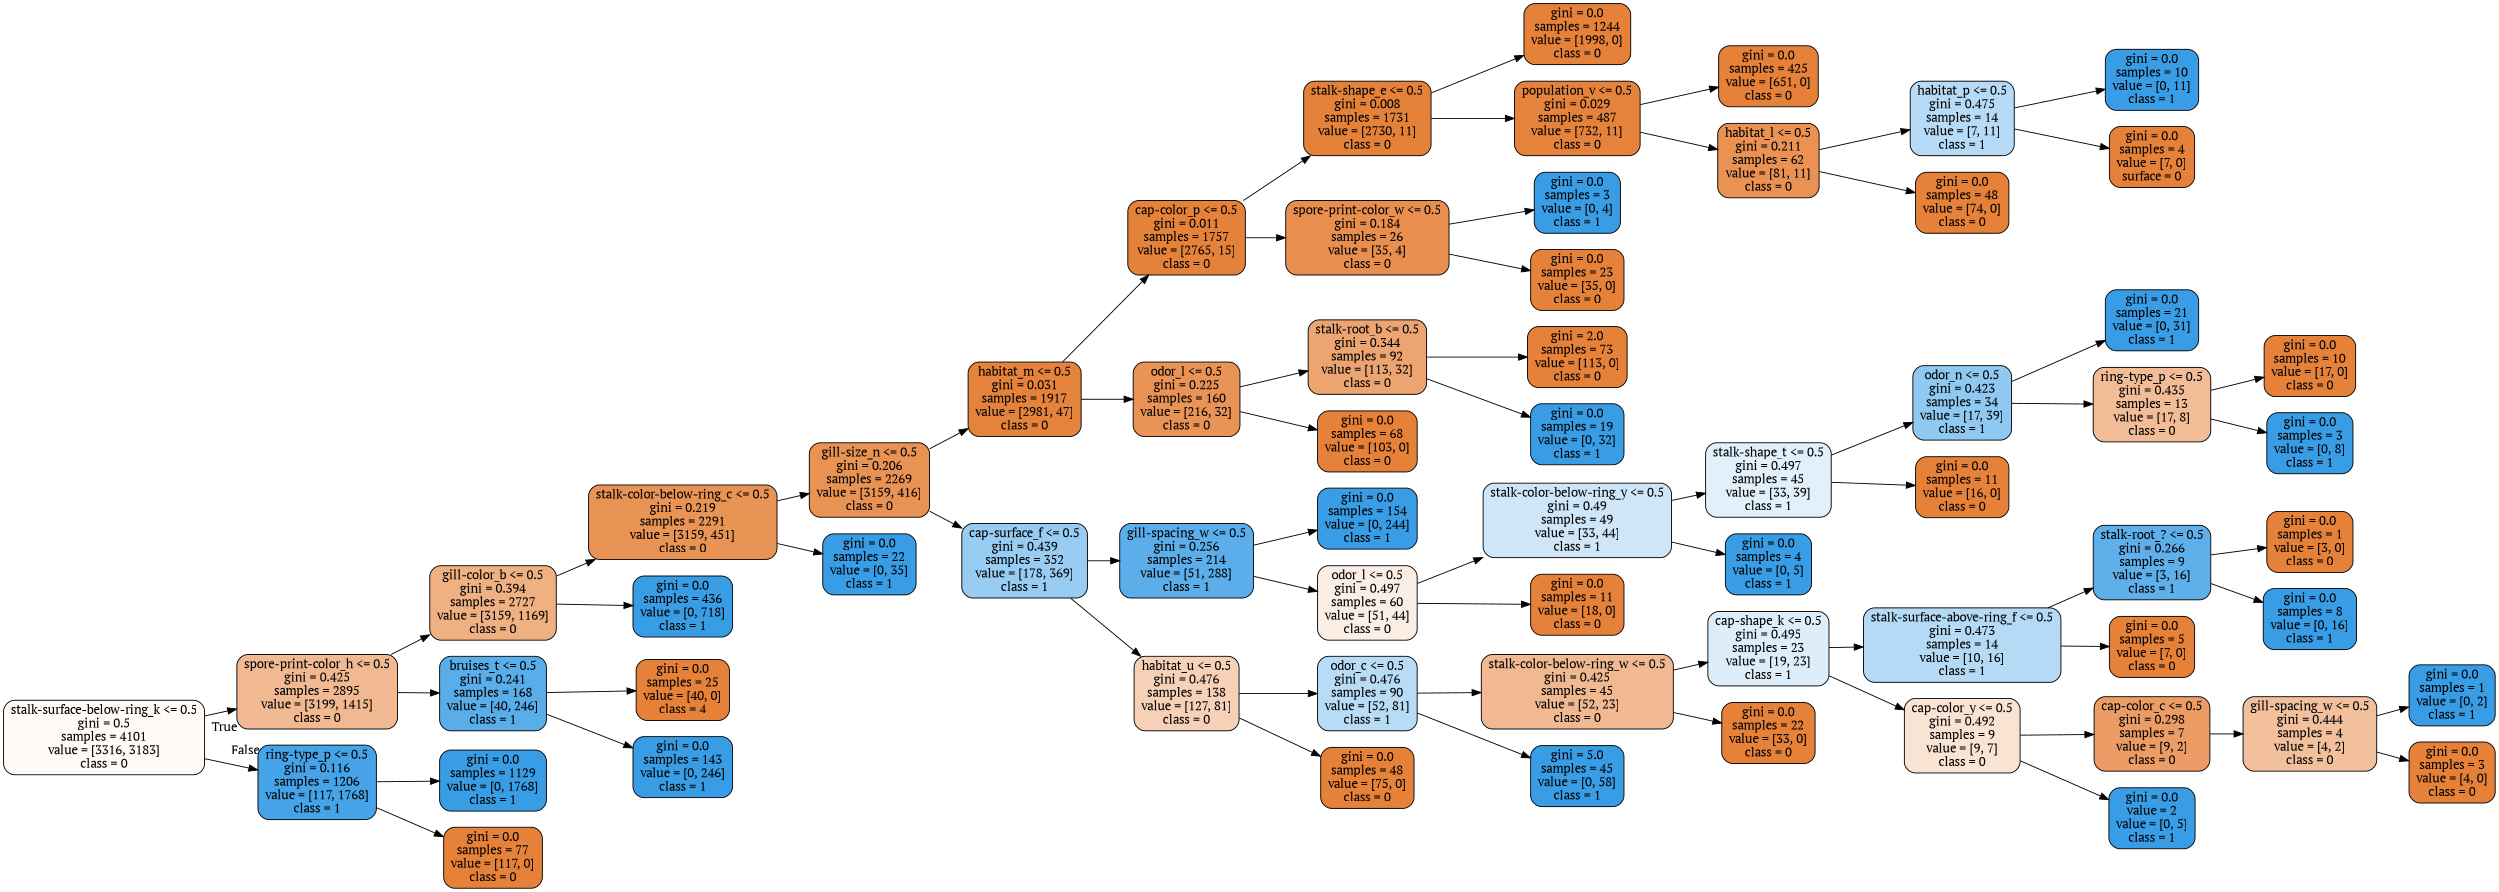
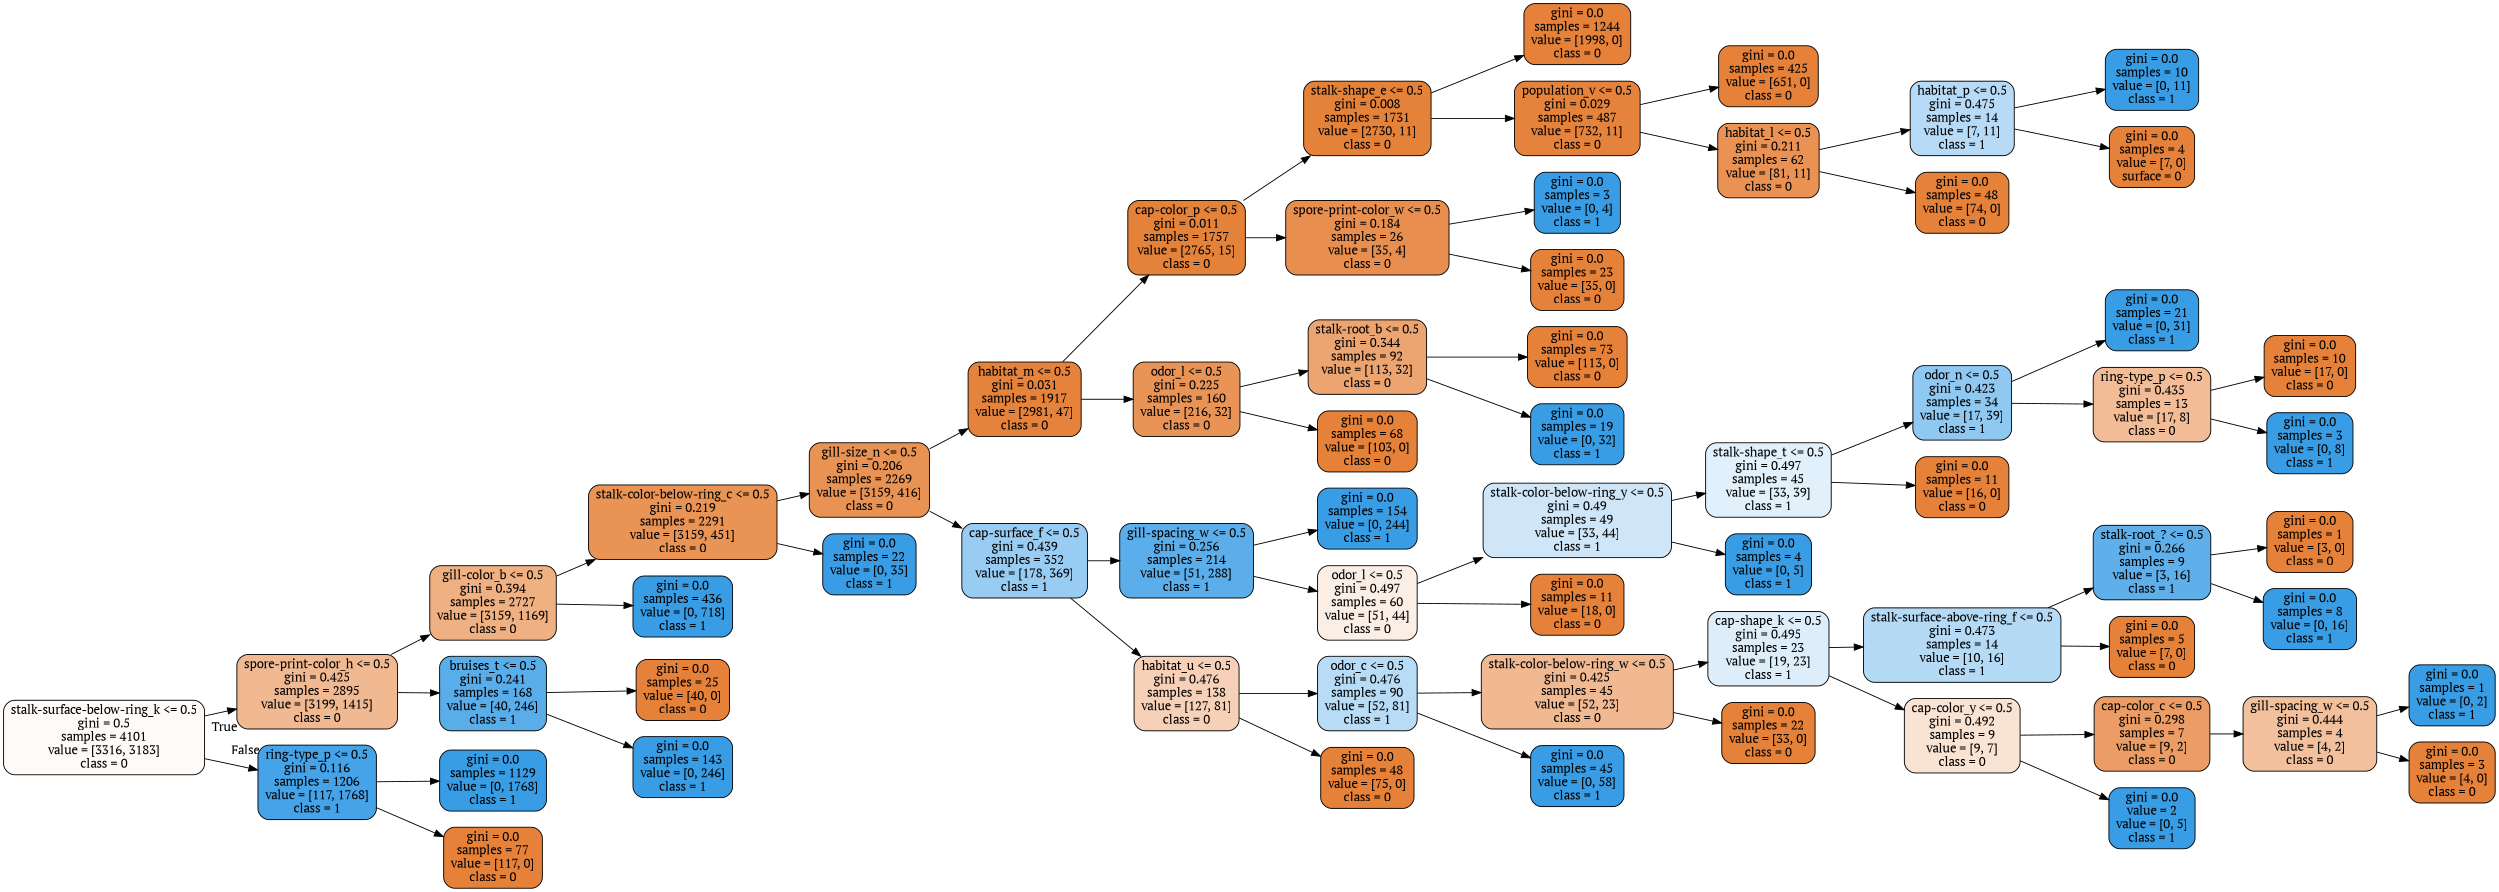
  digraph {
    fontname="PT Serif"
    rankdir=LR
    node [color=black fillcolor="#e58139" fontname="PT Serif" shape=box style="filled, rounded"]
    edge [fontname="PT Serif"]
    n1 [fillcolor="#fefaf7" label="stalk-surface-below-ring_k <= 0.5\ngini = 0.5\nsamples = 4101\nvalue = [3316, 3183]\nclass = 0"]
    n2 [fillcolor="#f1b991" label="spore-print-color_h <= 0.5\ngini = 0.425\nsamples = 2895\nvalue = [3199, 1415]\nclass = 0"]
    n3 [fillcolor="#46a3e7" label="ring-type_p <= 0.5\ngini = 0.116\nsamples = 1206\nvalue = [117, 1768]\nclass = 1"]
    n4 [fillcolor="#efb082" label="gill-color_b <= 0.5\ngini = 0.394\nsamples = 2727\nvalue = [3159, 1169]\nclass = 0"]
    n5 [fillcolor="#59ade9" label="bruises_t <= 0.5\ngini = 0.241\nsamples = 168\nvalue = [40, 246]\nclass = 1"]
    n6 [fillcolor="#399de5" label="gini = 0.0\nsamples = 1129\nvalue = [0, 1768]\nclass = 1"]
    n7 [label="gini = 0.0\nsamples = 77\nvalue = [117, 0]\nclass = 0"]
    n8 [fillcolor="#e99355" label="stalk-color-below-ring_c <= 0.5\ngini = 0.219\nsamples = 2291\nvalue = [3159, 451]\nclass = 0"]
    n9 [fillcolor="#399de5" label="gini = 0.0\nsamples = 436\nvalue = [0, 718]\nclass = 1"]
-   n10 [label="gini = 0.0\nsamples = 25\nvalue = [40, 0]\nclass = 4"]
+   n10 [label="gini = 0.0\nsamples = 25\nvalue = [40, 0]\nclass = 0"]
    n11 [fillcolor="#399de5" label="gini = 0.0\nsamples = 143\nvalue = [0, 246]\nclass = 1"]
    n12 [fillcolor="#e89253" label="gill-size_n <= 0.5\ngini = 0.206\nsamples = 2269\nvalue = [3159, 416]\nclass = 0"]
    n13 [fillcolor="#399de5" label="gini = 0.0\nsamples = 22\nvalue = [0, 35]\nclass = 1"]
    n14 [fillcolor="#e5833c" label="habitat_m <= 0.5\ngini = 0.031\nsamples = 1917\nvalue = [2981, 47]\nclass = 0"]
    n15 [fillcolor="#99ccf2" label="cap-surface_f <= 0.5\ngini = 0.439\nsamples = 352\nvalue = [178, 369]\nclass = 1"]
    n16 [fillcolor="#e5823a" label="cap-color_p <= 0.5\ngini = 0.011\nsamples = 1757\nvalue = [2765, 15]\nclass = 0"]
    n17 [fillcolor="#e99456" label="odor_l <= 0.5\ngini = 0.225\nsamples = 160\nvalue = [216, 32]\nclass = 0"]
    n18 [fillcolor="#5caeea" label="gill-spacing_w <= 0.5\ngini = 0.256\nsamples = 214\nvalue = [51, 288]\nclass = 1"]
    n19 [fillcolor="#f6d1b7" label="habitat_u <= 0.5\ngini = 0.476\nsamples = 138\nvalue = [127, 81]\nclass = 0"]
    n20 [fillcolor="#e5823a" label="stalk-shape_e <= 0.5\ngini = 0.008\nsamples = 1731\nvalue = [2730, 11]\nclass = 0"]
    n21 [fillcolor="#e88f50" label="spore-print-color_w <= 0.5\ngini = 0.184\nsamples = 26\nvalue = [35, 4]\nclass = 0"]
    n22 [fillcolor="#eca571" label="stalk-root_b <= 0.5\ngini = 0.344\nsamples = 92\nvalue = [113, 32]\nclass = 0"]
    n23 [label="gini = 0.0\nsamples = 68\nvalue = [103, 0]\nclass = 0"]
    n24 [label="gini = 0.0\nsamples = 1244\nvalue = [1998, 0]\nclass = 0"]
    n25 [fillcolor="#e5833c" label="population_v <= 0.5\ngini = 0.029\nsamples = 487\nvalue = [732, 11]\nclass = 0"]
    n26 [fillcolor="#399de5" label="gini = 0.0\nsamples = 3\nvalue = [0, 4]\nclass = 1"]
    n27 [label="gini = 0.0\nsamples = 23\nvalue = [35, 0]\nclass = 0"]
    n28 [label="gini = 0.0\nsamples = 425\nvalue = [651, 0]\nclass = 0"]
    n29 [fillcolor="#e99254" label="habitat_l <= 0.5\ngini = 0.211\nsamples = 62\nvalue = [81, 11]\nclass = 0"]
    n30 [fillcolor="#b7dbf6" label="habitat_p <= 0.5\ngini = 0.475\nsamples = 14\nvalue = [7, 11]\nclass = 1"]
    n31 [label="gini = 0.0\nsamples = 48\nvalue = [74, 0]\nclass = 0"]
    n32 [fillcolor="#399de5" label="gini = 0.0\nsamples = 10\nvalue = [0, 11]\nclass = 1"]
    n33 [label="gini = 0.0\nsamples = 4\nvalue = [7, 0]\nsurface = 0"]
-   n34 [label="gini = 2.0\nsamples = 73\nvalue = [113, 0]\nclass = 0"]
+   n34 [label="gini = 0.0\nsamples = 73\nvalue = [113, 0]\nclass = 0"]
    n35 [fillcolor="#399de5" label="gini = 0.0\nsamples = 19\nvalue = [0, 32]\nclass = 1"]
    n36 [fillcolor="#399de5" label="gini = 0.0\nsamples = 154\nvalue = [0, 244]\nclass = 1"]
    n37 [fillcolor="#fbeee4" label="odor_l <= 0.5\ngini = 0.497\nsamples = 60\nvalue = [51, 44]\nclass = 0"]
    n38 [fillcolor="#b8dcf6" label="odor_c <= 0.5\ngini = 0.476\nsamples = 90\nvalue = [52, 81]\nclass = 1"]
    n39 [label="gini = 0.0\nsamples = 48\nvalue = [75, 0]\nclass = 0"]
    n40 [fillcolor="#cee6f8" label="stalk-color-below-ring_y <= 0.5\ngini = 0.49\nsamples = 49\nvalue = [33, 44]\nclass = 1"]
    n41 [label="gini = 0.0\nsamples = 11\nvalue = [18, 0]\nclass = 0"]
    n42 [fillcolor="#e1f0fb" label="stalk-shape_t <= 0.5\ngini = 0.497\nsamples = 45\nvalue = [33, 39]\nclass = 1"]
    n43 [fillcolor="#399de5" label="gini = 0.0\nsamples = 4\nvalue = [0, 5]\nclass = 1"]
    n44 [fillcolor="#8fc8f0" label="odor_n <= 0.5\ngini = 0.423\nsamples = 34\nvalue = [17, 39]\nclass = 1"]
    n45 [label="gini = 0.0\nsamples = 11\nvalue = [16, 0]\nclass = 0"]
    n46 [fillcolor="#399de5" label="gini = 0.0\nsamples = 21\nvalue = [0, 31]\nclass = 1"]
    n47 [fillcolor="#f1bc96" label="ring-type_p <= 0.5\ngini = 0.435\nsamples = 13\nvalue = [17, 8]\nclass = 0"]
    n48 [label="gini = 0.0\nsamples = 10\nvalue = [17, 0]\nclass = 0"]
    n49 [fillcolor="#399de5" label="gini = 0.0\nsamples = 3\nvalue = [0, 8]\nclass = 1"]
    n50 [fillcolor="#f0b991" label="stalk-color-below-ring_w <= 0.5\ngini = 0.425\nsamples = 45\nvalue = [52, 23]\nclass = 0"]
-   n51 [fillcolor="#399de5" label="gini = 5.0\nsamples = 45\nvalue = [0, 58]\nclass = 1"]
+   n51 [fillcolor="#399de5" label="gini = 0.0\nsamples = 45\nvalue = [0, 58]\nclass = 1"]
    n52 [fillcolor="#ddeefa" label="cap-shape_k <= 0.5\ngini = 0.495\nsamples = 23\nvalue = [19, 23]\nclass = 1"]
    n53 [label="gini = 0.0\nsamples = 22\nvalue = [33, 0]\nclass = 0"]
    n54 [fillcolor="#b5daf5" label="stalk-surface-above-ring_f <= 0.5\ngini = 0.473\nsamples = 14\nvalue = [10, 16]\nclass = 1"]
    n55 [fillcolor="#f9e3d3" label="cap-color_y <= 0.5\ngini = 0.492\nsamples = 9\nvalue = [9, 7]\nclass = 0"]
    n56 [fillcolor="#5eafea" label="stalk-root_? <= 0.5\ngini = 0.266\nsamples = 9\nvalue = [3, 16]\nclass = 1"]
    n57 [label="gini = 0.0\nsamples = 5\nvalue = [7, 0]\nclass = 0"]
    n58 [fillcolor="#eb9d65" label="cap-color_c <= 0.5\ngini = 0.298\nsamples = 7\nvalue = [9, 2]\nclass = 0"]
    n59 [fillcolor="#399de5" label="gini = 0.0\nvalue = 2\nvalue = [0, 5]\nclass = 1"]
    n60 [label="gini = 0.0\nsamples = 1\nvalue = [3, 0]\nclass = 0"]
    n61 [fillcolor="#399de5" label="gini = 0.0\nsamples = 8\nvalue = [0, 16]\nclass = 1"]
    n62 [fillcolor="#f2c09c" label="gill-spacing_w <= 0.5\ngini = 0.444\nsamples = 4\nvalue = [4, 2]\nclass = 0"]
    n63 [fillcolor="#399de5" label="gini = 0.0\nsamples = 1\nvalue = [0, 2]\nclass = 1"]
    n64 [label="gini = 0.0\nsamples = 3\nvalue = [4, 0]\nclass = 0"]
    n1 -> n2 [headlabel=True labelangle=45 labeldistance=2.5]
    n1 -> n3 [headlabel=False labelangle=-45 labeldistance=2.5]
    n2 -> n4
    n2 -> n5
    n3 -> n6
    n3 -> n7
    n4 -> n8
    n4 -> n9
    n5 -> n10
    n5 -> n11
    n8 -> n12
    n8 -> n13
    n12 -> n14
    n12 -> n15
    n14 -> n16
    n14 -> n17
    n15 -> n18
    n15 -> n19
    n16 -> n20
    n16 -> n21
    n17 -> n22
    n17 -> n23
    n18 -> n36
    n18 -> n37
    n19 -> n38
    n19 -> n39
    n20 -> n24
    n20 -> n25
    n21 -> n26
    n21 -> n27
    n22 -> n34
    n22 -> n35
    n25 -> n28
    n25 -> n29
    n29 -> n30
    n29 -> n31
    n30 -> n32
    n30 -> n33
    n37 -> n40
    n37 -> n41
    n38 -> n50
    n38 -> n51
    n40 -> n42
    n40 -> n43
    n42 -> n44
    n42 -> n45
    n44 -> n46
    n44 -> n47
    n47 -> n48
    n47 -> n49
    n50 -> n52
    n50 -> n53
    n52 -> n54
    n52 -> n55
    n54 -> n56
    n54 -> n57
    n55 -> n58
    n55 -> n59
    n56 -> n60
    n56 -> n61
    n58 -> n62
    n62 -> n63
    n62 -> n64
  }
